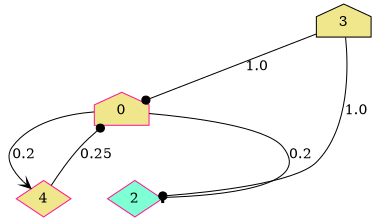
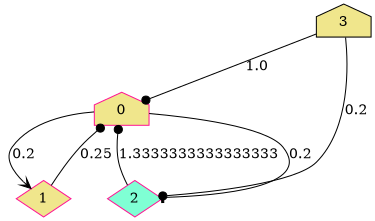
  digraph {
    node [color=deeppink fillcolor=khaki shape=house style=filled]
    edge [arrowhead=dot weight=0.2]
    0
    2 [fillcolor=aquamarine shape=diamond]
-   1 [shape=diamond label=4]
+   1 [shape=diamond]
    3 [color=black]
    0 -> 2 [arrowhead=tee label=0.2]
    0 -> 1 [arrowhead=vee label=0.2]
+   2 -> 0 [label=1.3333333333333333 weight=1.3333333333333333]
    1 -> 0 [label=0.25 weight=0.25]
    3 -> 0 [label=1.0 weight=0.5]
-   3 -> 2 [label=1.0 weight=1.0]
+   3 -> 2 [label=0.2 weight=1.0]
  }
